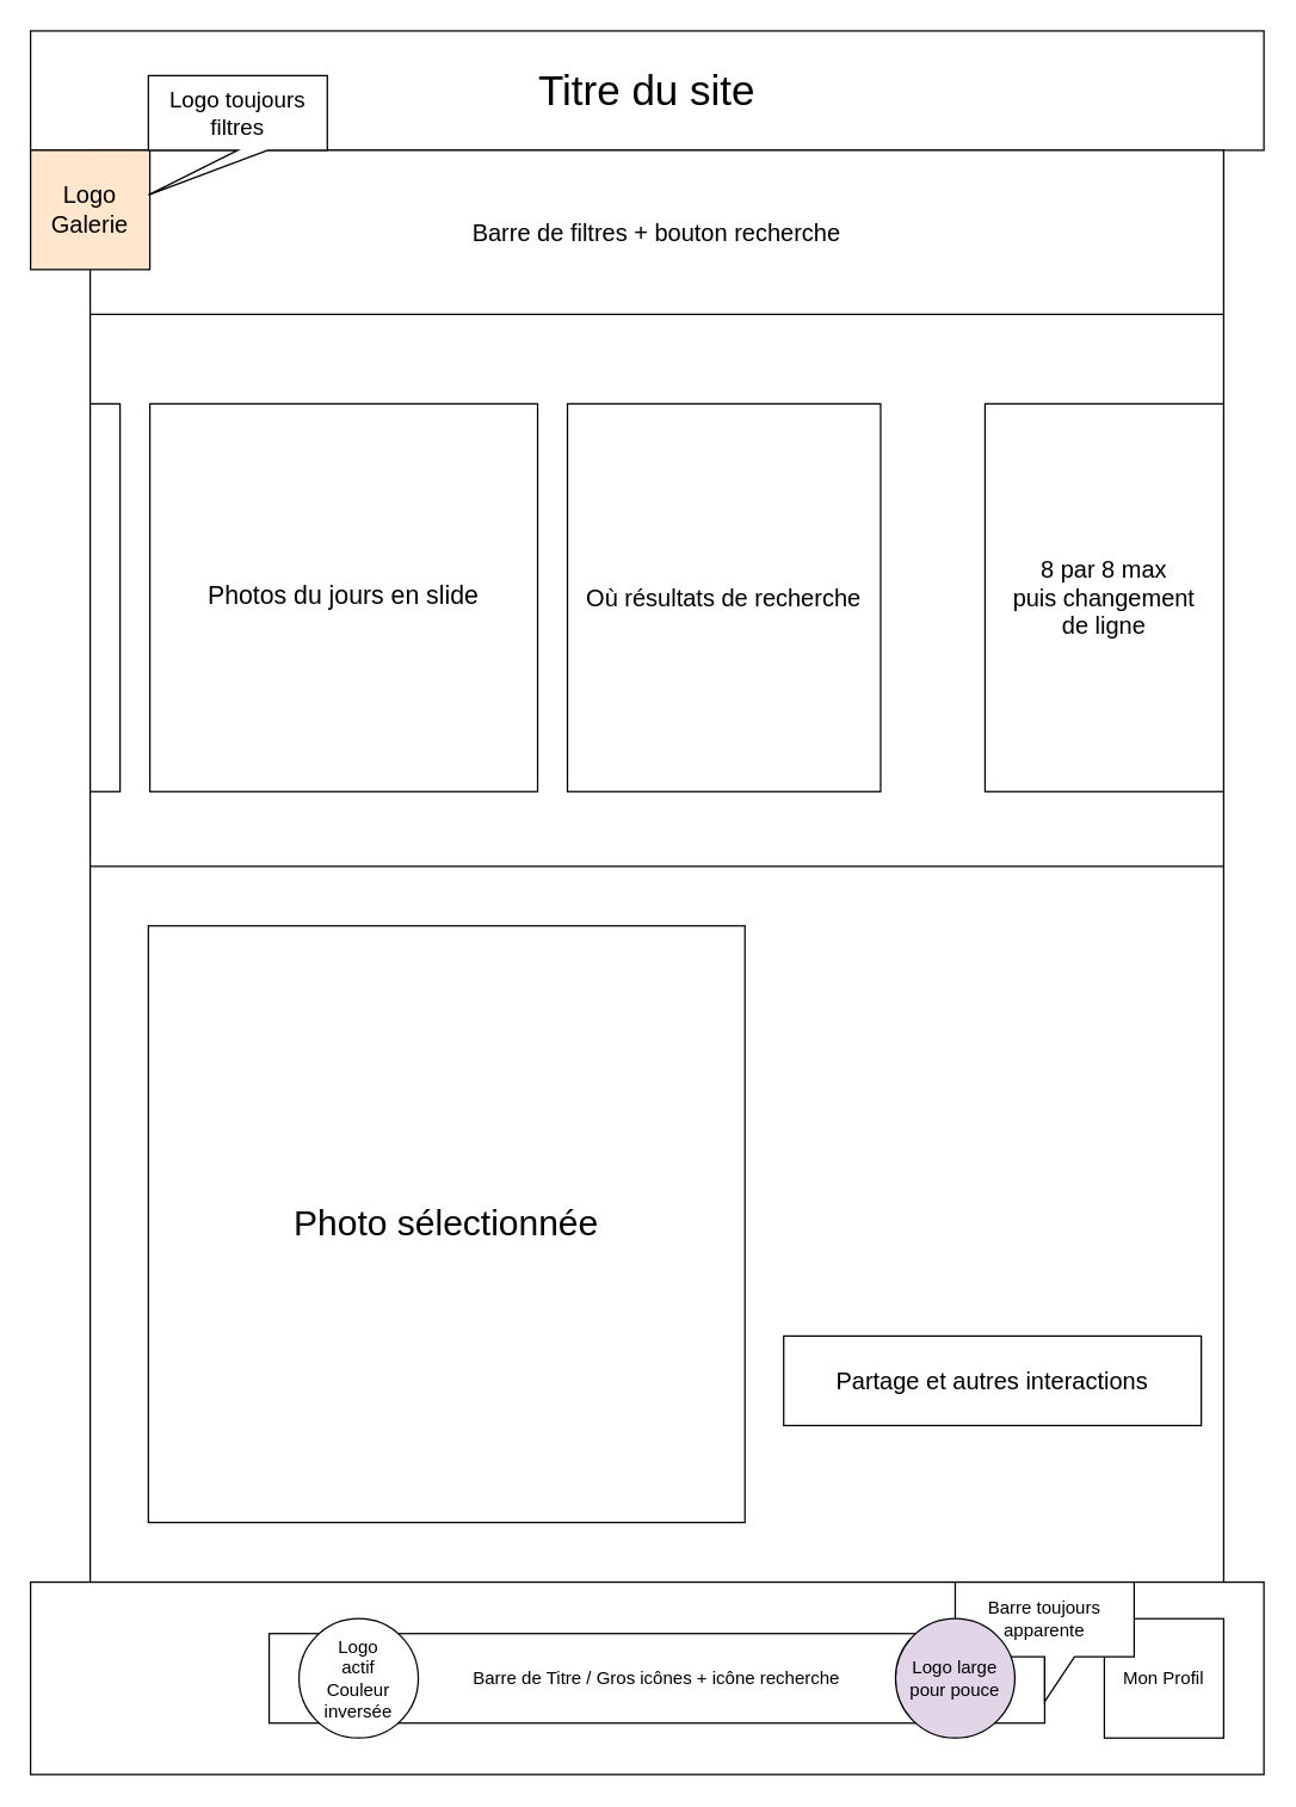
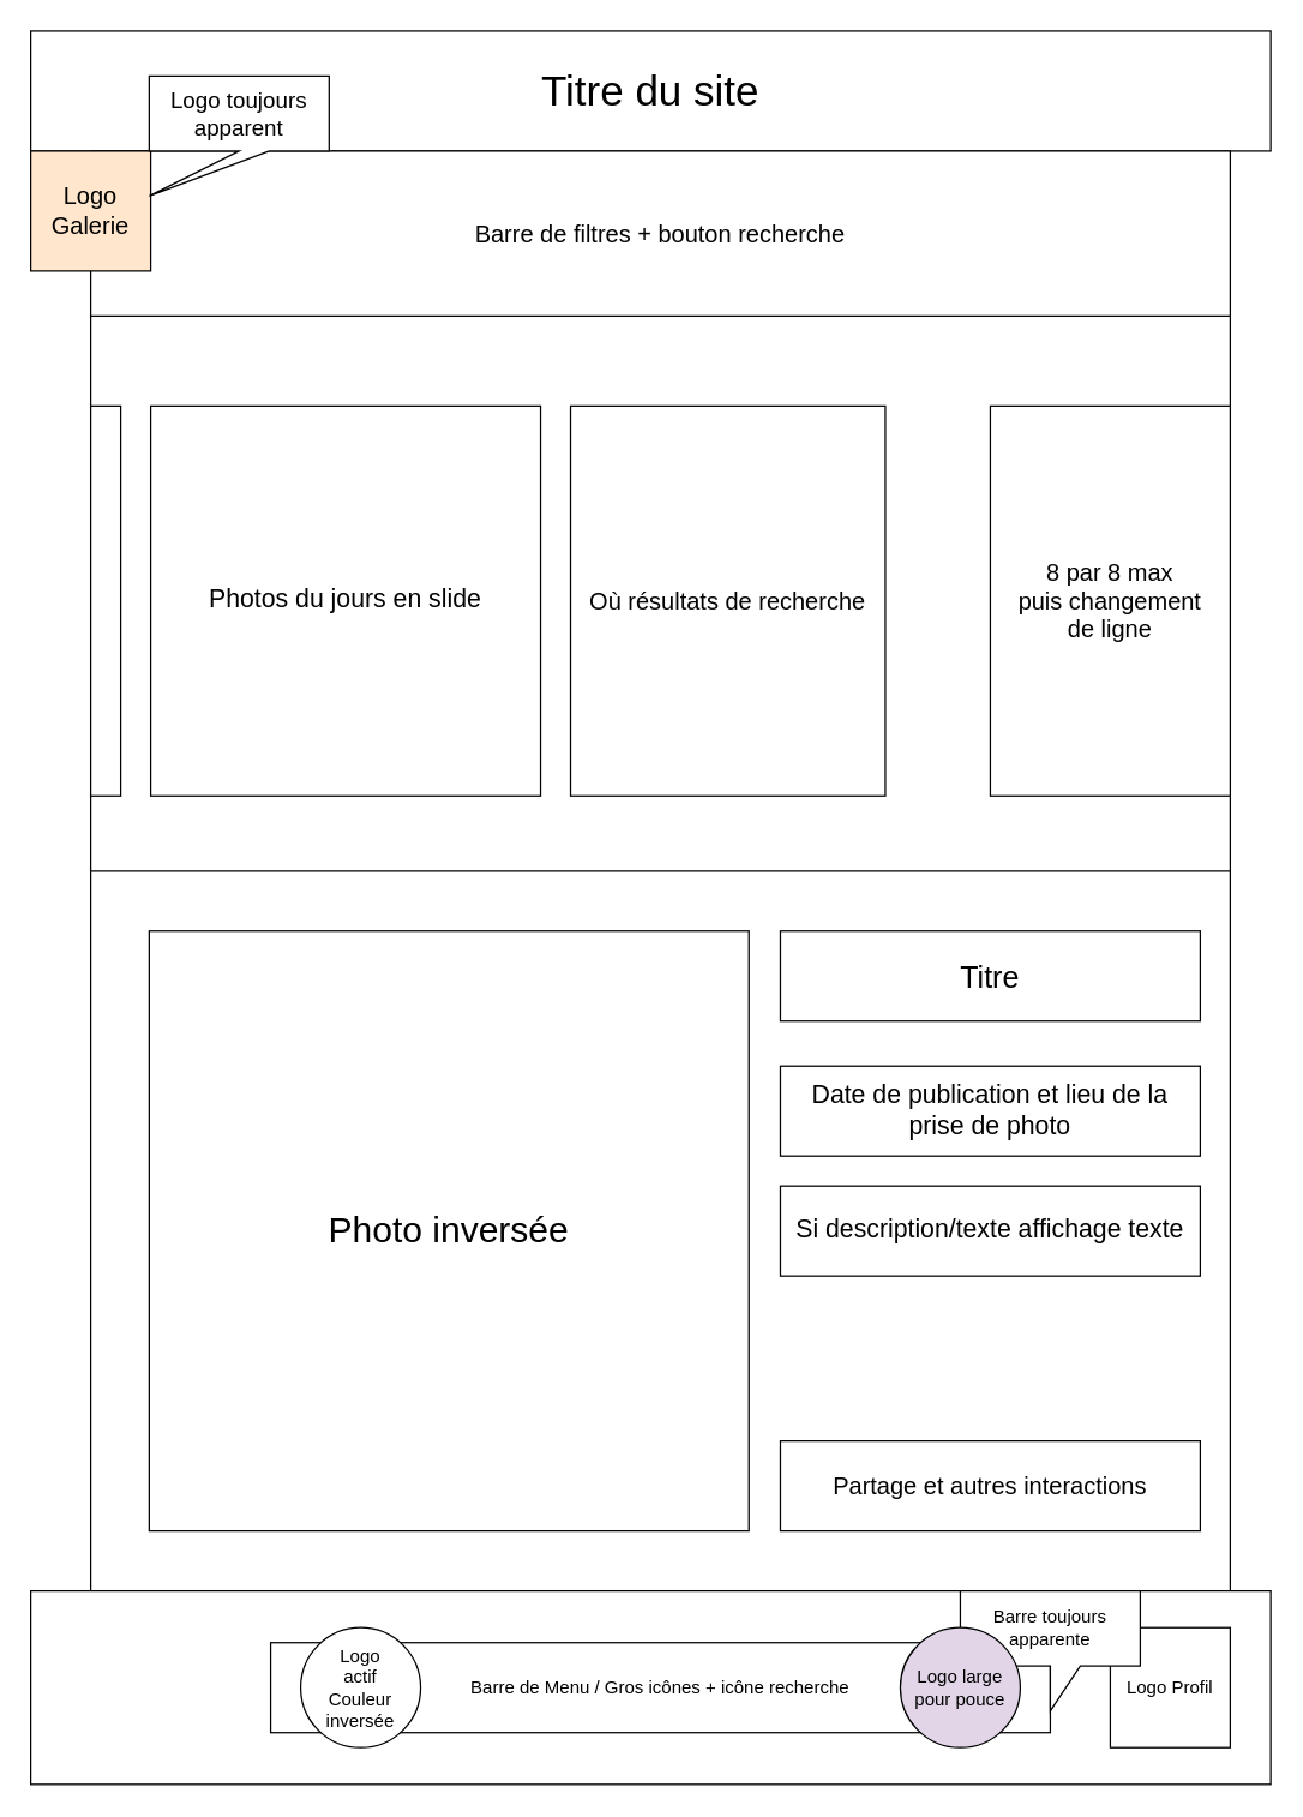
  <mxCell id="0" />
  <mxCell id="1" parent="0" />
  <mxCell id="2" value="" style="rounded=0;whiteSpace=wrap;html=1;" vertex="1" parent="1"><mxGeometry x="60" y="100" width="760" height="960" as="geometry" /></mxCell>
  <mxCell id="3" value="" style="rounded=0;whiteSpace=wrap;html=1;" parent="1" vertex="1"><mxGeometry y="1060" width="827" height="129" as="geometry" x="20" /></mxCell>
- <mxCell id="4" value="Barre de Titre / Gros icônes + icône recherche" style="rounded=0;whiteSpace=wrap;html=1;" parent="1" vertex="1"><mxGeometry x="180" y="1094.5" width="520" height="60" as="geometry" /></mxCell>
- <mxCell id="5" value="Mon Profil" style="whiteSpace=wrap;html=1;aspect=fixed;" parent="1" vertex="1"><mxGeometry x="740" y="1084.5" width="80" height="80" as="geometry" /></mxCell>
+ <mxCell id="4" value="Barre de Menu / Gros icônes + icône recherche" style="rounded=0;whiteSpace=wrap;html=1;" parent="1" vertex="1"><mxGeometry x="180" y="1094.5" width="520" height="60" as="geometry" /></mxCell>
+ <mxCell id="5" value="Logo Profil" style="whiteSpace=wrap;html=1;aspect=fixed;" parent="1" vertex="1"><mxGeometry x="740" y="1084.5" width="80" height="80" as="geometry" /></mxCell>
  <mxCell id="6" value="&lt;font style=&quot;font-size: 28px&quot;&gt;Titre du site&lt;/font&gt;" style="rounded=0;whiteSpace=wrap;html=1;" parent="1" vertex="1"><mxGeometry width="827" height="80" as="geometry" x="20" y="20" /></mxCell>
  <mxCell id="7" value="Logo&lt;br&gt;actif&lt;br&gt;Couleur&lt;br&gt;inversée" style="ellipse;whiteSpace=wrap;html=1;aspect=fixed;" parent="1" vertex="1"><mxGeometry x="200" y="1084.5" width="80" height="80" as="geometry" /></mxCell>
- <mxCell id="8" value="&lt;font style=&quot;font-size: 24px&quot;&gt;Photo sélectionnée&lt;/font&gt;" style="whiteSpace=wrap;html=1;aspect=fixed;" vertex="1" parent="1"><mxGeometry x="99" y="620" width="400" height="400" as="geometry" /></mxCell>
+ <mxCell id="8" value="&lt;font style=&quot;font-size: 24px&quot;&gt;Photo inversée&lt;/font&gt;" style="whiteSpace=wrap;html=1;aspect=fixed;" vertex="1" parent="1"><mxGeometry x="99" y="620" width="400" height="400" as="geometry" /></mxCell>
  <mxCell id="9" value="Barre toujours apparente" style="shape=callout;whiteSpace=wrap;html=1;perimeter=calloutPerimeter;" parent="1" vertex="1"><mxGeometry x="640" y="1060" width="120" height="80" as="geometry" /></mxCell>
  <mxCell id="10" value="Logo large pour pouce" style="ellipse;whiteSpace=wrap;html=1;aspect=fixed;fillColor=#e1d5e7;" parent="1" vertex="1"><mxGeometry x="600" y="1084.5" width="80" height="80" as="geometry" /></mxCell>
  <mxCell id="11" value="" style="endArrow=none;html=1;exitX=0;exitY=0.5;exitDx=0;exitDy=0;entryX=1;entryY=0.5;entryDx=0;entryDy=0;" edge="1" parent="1" source="2" target="2"><mxGeometry width="50" height="50" relative="1" as="geometry"><mxPoint x="580" y="680" as="sourcePoint" /><mxPoint x="630" y="630" as="targetPoint" /></mxGeometry></mxCell>
- <mxCell id="15" value="&lt;font style=&quot;font-size: 16px&quot;&gt;Partage et autres interactions&lt;/font&gt;" style="rounded=0;whiteSpace=wrap;html=1;" vertex="1" parent="1"><mxGeometry x="525" y="895" width="280" height="60" as="geometry" /></mxCell>
+ <mxCell id="12" value="&lt;font style=&quot;font-size: 20px&quot;&gt;Titre&lt;/font&gt;" style="rounded=0;whiteSpace=wrap;html=1;" vertex="1" parent="1"><mxGeometry x="520" y="620" width="280" height="60" as="geometry" /></mxCell>
+ <mxCell id="13" value="&lt;font style=&quot;font-size: 17px&quot;&gt;Date de publication et lieu de la prise de photo&lt;/font&gt;" style="rounded=0;whiteSpace=wrap;html=1;" vertex="1" parent="1"><mxGeometry x="520" y="710" width="280" height="60" as="geometry" /></mxCell>
+ <mxCell id="14" value="&lt;font style=&quot;font-size: 17px&quot;&gt;Si description/texte affichage texte&lt;/font&gt;" style="rounded=0;whiteSpace=wrap;html=1;" vertex="1" parent="1"><mxGeometry x="520" y="790" width="280" height="60" as="geometry" /></mxCell>
+ <mxCell id="15" value="&lt;font style=&quot;font-size: 16px&quot;&gt;Partage et autres interactions&lt;/font&gt;" style="rounded=0;whiteSpace=wrap;html=1;" vertex="1" parent="1"><mxGeometry x="520" y="960" width="280" height="60" as="geometry" /></mxCell>
  <mxCell id="16" value="&lt;font style=&quot;font-size: 17px&quot;&gt;Photos du jours en slide&lt;/font&gt;" style="whiteSpace=wrap;html=1;aspect=fixed;" vertex="1" parent="1"><mxGeometry x="100" y="270" width="260" height="260" as="geometry" /></mxCell>
  <mxCell id="17" value="&lt;font style=&quot;font-size: 16px&quot;&gt;Où résultats de recherche&lt;/font&gt;" style="whiteSpace=wrap;html=1;aspect=fixed;" vertex="1" parent="1"><mxGeometry x="380" y="270" width="210" height="260" as="geometry" /></mxCell>
  <mxCell id="18" value="&lt;font style=&quot;font-size: 16px&quot;&gt;8 par 8 max&lt;br&gt;puis changement&lt;br&gt;de ligne&lt;/font&gt;" style="rounded=0;whiteSpace=wrap;html=1;" vertex="1" parent="1"><mxGeometry x="660" y="270" width="160" height="260" as="geometry" /></mxCell>
  <mxCell id="19" value="" style="rounded=0;whiteSpace=wrap;html=1;" vertex="1" parent="1"><mxGeometry x="60" y="270" width="20" height="260" as="geometry" /></mxCell>
  <mxCell id="20" value="&lt;font style=&quot;font-size: 16px&quot;&gt;Barre de filtres + bouton recherche&lt;/font&gt;" style="rounded=0;whiteSpace=wrap;html=1;" vertex="1" parent="1"><mxGeometry x="60" y="100" width="760" height="110" as="geometry" /></mxCell>
  <mxCell id="21" value="&lt;font style=&quot;font-size: 16px&quot;&gt;Logo&lt;br&gt;Galerie&lt;/font&gt;" style="rounded=0;whiteSpace=wrap;html=1;fillColor=#ffe6cc;" parent="1" vertex="1"><mxGeometry y="100" width="80" height="80" as="geometry" x="20" /></mxCell>
- <mxCell id="22" value="&lt;font style=&quot;font-size: 15px&quot;&gt;Logo toujours filtres&lt;/font&gt;" style="shape=callout;whiteSpace=wrap;html=1;perimeter=calloutPerimeter;position2=0;" parent="1" vertex="1"><mxGeometry x="99" y="50" width="120" height="80" as="geometry" /></mxCell>
+ <mxCell id="22" value="&lt;font style=&quot;font-size: 15px&quot;&gt;Logo toujours apparent&lt;/font&gt;" style="shape=callout;whiteSpace=wrap;html=1;perimeter=calloutPerimeter;position2=0;" parent="1" vertex="1"><mxGeometry x="99" y="50" width="120" height="80" as="geometry" /></mxCell>
